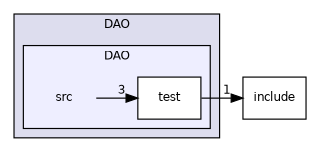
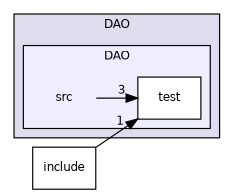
  digraph {
    compound=true
    rankdir=LR
    node [fontname=Helvetica fontsize=10 shape=box]
    edge [labeldistance=1.5 labelfontname=Helvetica labelfontsize=10]
    n1 [label=src shape=plaintext]
    n2 [color=black fillcolor=white label=test style=filled]
    n3 [label=include]
    subgraph cluster_1 {
      bgcolor="#ddddee"
      fontname=Helvetica
      fontsize=10
      label=DAO
      pencolor=black
      subgraph cluster_2 {
        bgcolor="#eeeeff"
        fontname=Helvetica
        fontsize=10
        label=DAO
        pencolor=black
        n1
        n2
      }
    }
    n1 -> n2 [headlabel=3]
-   n2 -> n3 [headlabel=1]
+   n3 -> n2 [headlabel=1]
  }
